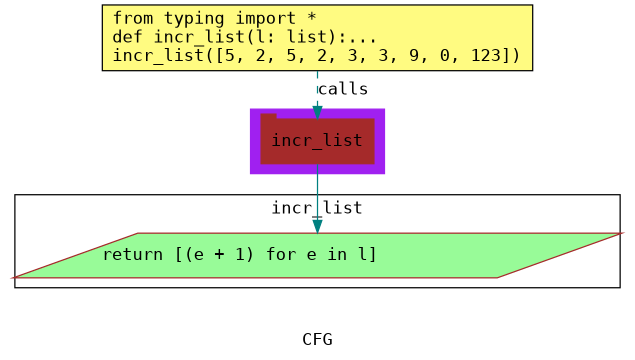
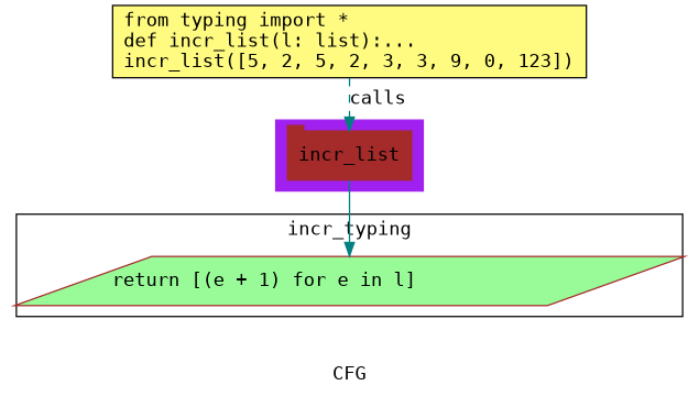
  digraph {
    compound=True
    fontname="DejaVu Sans Mono"
    label=CFG
    pack=False
    rankdir=TB
    ranksep=0.02
    node [color=brown fontname="DejaVu Sans Mono" style="filled,solid"]
    edge [color=teal fontname="DejaVu Sans Mono"]
    n1 [height=0.5 label=incr_list linenum="[5]" shape=tab style=filled width=1.2639]
    n2 [fillcolor="#98fb98" height=0.5 label="return [(e + 1) for e in l]\l" linenum="[3]" shape=parallelogram width=6.3265]
    n3 [fillcolor="#FFFB81" height=0.73611 label="from typing import *\ldef incr_list(l: list):...\lincr_list([5, 2, 5, 2, 3, 3, 9, 0, 123])\l" linenum="[1]" shape=rectangle width=4.8194 color=black]
    subgraph cluster_1 {
      color=purple
      compound=true
      label=""
      shape=tab
      style=filled
      n1
    }
    subgraph cluster_2 {
-     label=incr_list
+     label=incr_typing
      n2
    }
    n1 -> n2
    n3 -> n1 [label=calls style=dashed]
  }
